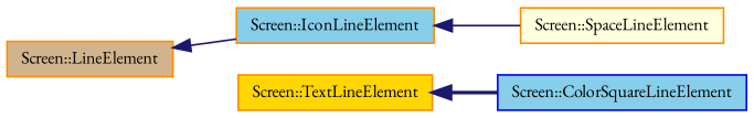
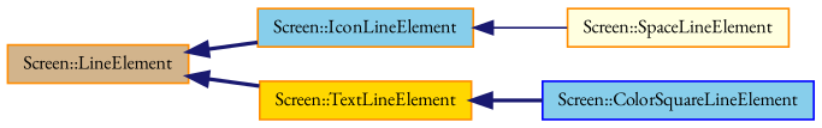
  digraph {
    fontname="EB Garamond"
    rankdir=LR
    node [color=darkorange fillcolor=skyblue fontname="EB Garamond" fontsize=10 shape=record style=filled]
    edge [color=midnightblue dir=back fontname="EB Garamond" fontsize=10 labelfontname=Helvetica labelfontsize=10 style=solid]
    n1 [fillcolor=tan height=0.2 label="Screen::LineElement" width=0.4]
    n2 [height=0.2 label="Screen::IconLineElement" width=0.4]
    n3 [fillcolor=gold height=0.2 label="Screen::TextLineElement" width=0.4]
    n4 [color=blue height=0.2 label="Screen::ColorSquareLineElement" width=0.4]
    n5 [fillcolor=lightyellow height=0.2 label="Screen::SpaceLineElement" width=0.4]
-   n1 -> n2
+   n1 -> n2 [style=bold]
+   n1 -> n3 [style=bold]
    n2 -> n5
    n3 -> n4 [style=bold]
  }
